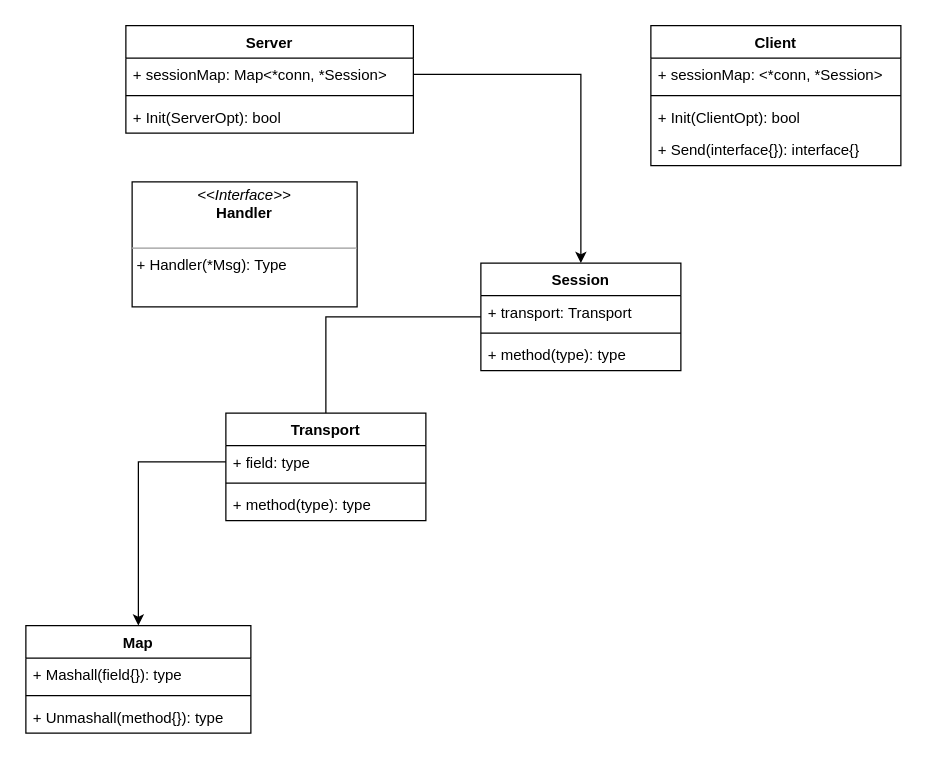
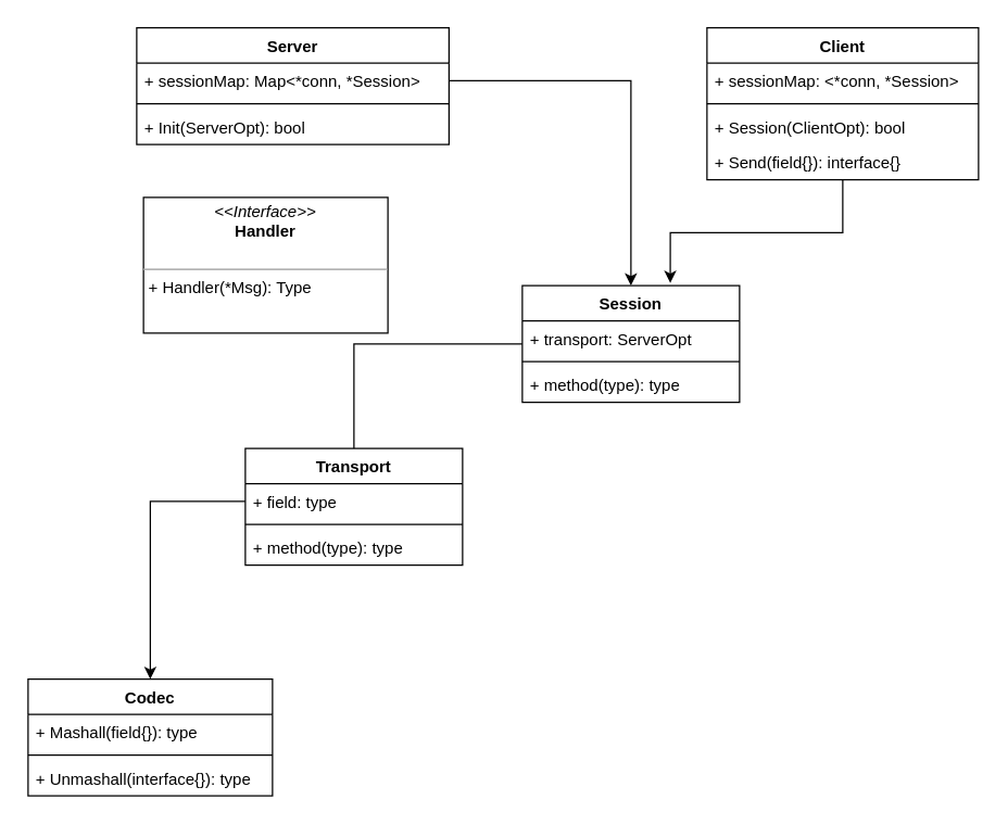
  <mxCell id="0" />
  <mxCell id="1" parent="0" />
  <mxCell id="2" style="edgeStyle=orthogonalEdgeStyle;rounded=0;orthogonalLoop=1;jettySize=auto;html=1;entryX=0.5;entryY=0;entryDx=0;entryDy=0;exitX=1;exitY=0.5;exitDx=0;exitDy=0;" edge="1" parent="1" source="24" target="4"><mxGeometry relative="1" as="geometry"><mxPoint x="330" y="72" as="sourcePoint" /></mxGeometry></mxCell>
  <mxCell id="3" style="edgeStyle=orthogonalEdgeStyle;rounded=0;orthogonalLoop=1;jettySize=auto;html=1;endArrow=none;" edge="1" parent="1" source="4" target="14"><mxGeometry relative="1" as="geometry" /></mxCell>
  <mxCell id="4" value="Session" style="swimlane;fontStyle=1;align=center;verticalAlign=top;childLayout=stackLayout;horizontal=1;startSize=26;horizontalStack=0;resizeParent=1;resizeParentMax=0;resizeLast=0;collapsible=1;marginBottom=0;" vertex="1" parent="1"><mxGeometry x="384" y="210" width="160" height="86" as="geometry" /></mxCell>
- <mxCell id="5" value="+ transport: Transport" style="text;strokeColor=none;fillColor=none;align=left;verticalAlign=top;spacingLeft=4;spacingRight=4;overflow=hidden;rotatable=0;points=[[0,0.5],[1,0.5]];portConstraint=eastwest;" vertex="1" parent="4"><mxGeometry y="26" width="160" height="26" as="geometry" /></mxCell>
+ <mxCell id="5" value="+ transport: ServerOpt" style="text;strokeColor=none;fillColor=none;align=left;verticalAlign=top;spacingLeft=4;spacingRight=4;overflow=hidden;rotatable=0;points=[[0,0.5],[1,0.5]];portConstraint=eastwest;" vertex="1" parent="4"><mxGeometry y="26" width="160" height="26" as="geometry" /></mxCell>
  <mxCell id="6" value="" style="line;strokeWidth=1;fillColor=none;align=left;verticalAlign=middle;spacingTop=-1;spacingLeft=3;spacingRight=3;rotatable=0;labelPosition=right;points=[];portConstraint=eastwest;" vertex="1" parent="4"><mxGeometry y="52" width="160" height="8" as="geometry" /></mxCell>
  <mxCell id="7" value="+ method(type): type" style="text;strokeColor=none;fillColor=none;align=left;verticalAlign=top;spacingLeft=4;spacingRight=4;overflow=hidden;rotatable=0;points=[[0,0.5],[1,0.5]];portConstraint=eastwest;" vertex="1" parent="4"><mxGeometry y="60" width="160" height="26" as="geometry" /></mxCell>
+ <mxCell id="8" style="edgeStyle=orthogonalEdgeStyle;rounded=0;orthogonalLoop=1;jettySize=auto;html=1;entryX=0.681;entryY=-0.023;entryDx=0;entryDy=0;entryPerimeter=0;" edge="1" parent="1" source="9" target="4"><mxGeometry relative="1" as="geometry" /></mxCell>
  <mxCell id="9" value="Client" style="swimlane;fontStyle=1;align=center;verticalAlign=top;childLayout=stackLayout;horizontal=1;startSize=26;horizontalStack=0;resizeParent=1;resizeParentMax=0;resizeLast=0;collapsible=1;marginBottom=0;" vertex="1" parent="1"><mxGeometry x="520" y="20" width="200" height="112" as="geometry" /></mxCell>
  <mxCell id="10" value="+ sessionMap: &lt;*conn, *Session&gt;" style="text;strokeColor=none;fillColor=none;align=left;verticalAlign=top;spacingLeft=4;spacingRight=4;overflow=hidden;rotatable=0;points=[[0,0.5],[1,0.5]];portConstraint=eastwest;" vertex="1" parent="9"><mxGeometry y="26" width="200" height="26" as="geometry" /></mxCell>
  <mxCell id="11" value="" style="line;strokeWidth=1;fillColor=none;align=left;verticalAlign=middle;spacingTop=-1;spacingLeft=3;spacingRight=3;rotatable=0;labelPosition=right;points=[];portConstraint=eastwest;" vertex="1" parent="9"><mxGeometry y="52" width="200" height="8" as="geometry" /></mxCell>
- <mxCell id="12" value="+ Init(ClientOpt): bool" style="text;strokeColor=none;fillColor=none;align=left;verticalAlign=top;spacingLeft=4;spacingRight=4;overflow=hidden;rotatable=0;points=[[0,0.5],[1,0.5]];portConstraint=eastwest;" vertex="1" parent="9"><mxGeometry y="60" width="200" height="26" as="geometry" /></mxCell>
- <mxCell id="13" value="+ Send(interface{}): interface{}" style="text;strokeColor=none;fillColor=none;align=left;verticalAlign=top;spacingLeft=4;spacingRight=4;overflow=hidden;rotatable=0;points=[[0,0.5],[1,0.5]];portConstraint=eastwest;" vertex="1" parent="9"><mxGeometry y="86" width="200" height="26" as="geometry" /></mxCell>
+ <mxCell id="12" value="+ Session(ClientOpt): bool" style="text;strokeColor=none;fillColor=none;align=left;verticalAlign=top;spacingLeft=4;spacingRight=4;overflow=hidden;rotatable=0;points=[[0,0.5],[1,0.5]];portConstraint=eastwest;" vertex="1" parent="9"><mxGeometry y="60" width="200" height="26" as="geometry" /></mxCell>
+ <mxCell id="13" value="+ Send(field{}): interface{}" style="text;strokeColor=none;fillColor=none;align=left;verticalAlign=top;spacingLeft=4;spacingRight=4;overflow=hidden;rotatable=0;points=[[0,0.5],[1,0.5]];portConstraint=eastwest;" vertex="1" parent="9"><mxGeometry y="86" width="200" height="26" as="geometry" /></mxCell>
  <mxCell id="14" value="Transport" style="swimlane;fontStyle=1;align=center;verticalAlign=top;childLayout=stackLayout;horizontal=1;startSize=26;horizontalStack=0;resizeParent=1;resizeParentMax=0;resizeLast=0;collapsible=1;marginBottom=0;" vertex="1" parent="1"><mxGeometry x="180" y="330" width="160" height="86" as="geometry" /></mxCell>
  <mxCell id="15" value="+ field: type" style="text;strokeColor=none;fillColor=none;align=left;verticalAlign=top;spacingLeft=4;spacingRight=4;overflow=hidden;rotatable=0;points=[[0,0.5],[1,0.5]];portConstraint=eastwest;" vertex="1" parent="14"><mxGeometry y="26" width="160" height="26" as="geometry" /></mxCell>
  <mxCell id="16" value="" style="line;strokeWidth=1;fillColor=none;align=left;verticalAlign=middle;spacingTop=-1;spacingLeft=3;spacingRight=3;rotatable=0;labelPosition=right;points=[];portConstraint=eastwest;" vertex="1" parent="14"><mxGeometry y="52" width="160" height="8" as="geometry" /></mxCell>
  <mxCell id="17" value="+ method(type): type" style="text;strokeColor=none;fillColor=none;align=left;verticalAlign=top;spacingLeft=4;spacingRight=4;overflow=hidden;rotatable=0;points=[[0,0.5],[1,0.5]];portConstraint=eastwest;" vertex="1" parent="14"><mxGeometry y="60" width="160" height="26" as="geometry" /></mxCell>
- <mxCell id="18" value="Map" style="swimlane;fontStyle=1;align=center;verticalAlign=top;childLayout=stackLayout;horizontal=1;startSize=26;horizontalStack=0;resizeParent=1;resizeParentMax=0;resizeLast=0;collapsible=1;marginBottom=0;" vertex="1" parent="1"><mxGeometry x="20" y="500" width="180" height="86" as="geometry" /></mxCell>
+ <mxCell id="18" value="Codec" style="swimlane;fontStyle=1;align=center;verticalAlign=top;childLayout=stackLayout;horizontal=1;startSize=26;horizontalStack=0;resizeParent=1;resizeParentMax=0;resizeLast=0;collapsible=1;marginBottom=0;" vertex="1" parent="1"><mxGeometry x="20" y="500" width="180" height="86" as="geometry" /></mxCell>
  <mxCell id="19" value="+ Mashall(field{}): type" style="text;strokeColor=none;fillColor=none;align=left;verticalAlign=top;spacingLeft=4;spacingRight=4;overflow=hidden;rotatable=0;points=[[0,0.5],[1,0.5]];portConstraint=eastwest;" vertex="1" parent="18"><mxGeometry y="26" width="180" height="26" as="geometry" /></mxCell>
  <mxCell id="20" value="" style="line;strokeWidth=1;fillColor=none;align=left;verticalAlign=middle;spacingTop=-1;spacingLeft=3;spacingRight=3;rotatable=0;labelPosition=right;points=[];portConstraint=eastwest;" vertex="1" parent="18"><mxGeometry y="52" width="180" height="8" as="geometry" /></mxCell>
- <mxCell id="21" value="+ Unmashall(method{}): type" style="text;strokeColor=none;fillColor=none;align=left;verticalAlign=top;spacingLeft=4;spacingRight=4;overflow=hidden;rotatable=0;points=[[0,0.5],[1,0.5]];portConstraint=eastwest;" vertex="1" parent="18"><mxGeometry y="60" width="180" height="26" as="geometry" /></mxCell>
+ <mxCell id="21" value="+ Unmashall(interface{}): type" style="text;strokeColor=none;fillColor=none;align=left;verticalAlign=top;spacingLeft=4;spacingRight=4;overflow=hidden;rotatable=0;points=[[0,0.5],[1,0.5]];portConstraint=eastwest;" vertex="1" parent="18"><mxGeometry y="60" width="180" height="26" as="geometry" /></mxCell>
  <mxCell id="22" style="edgeStyle=orthogonalEdgeStyle;rounded=0;orthogonalLoop=1;jettySize=auto;html=1;" edge="1" parent="1" source="15" target="18"><mxGeometry relative="1" as="geometry" /></mxCell>
  <mxCell id="23" value="Server" style="swimlane;fontStyle=1;align=center;verticalAlign=top;childLayout=stackLayout;horizontal=1;startSize=26;horizontalStack=0;resizeParent=1;resizeParentMax=0;resizeLast=0;collapsible=1;marginBottom=0;" vertex="1" parent="1"><mxGeometry x="100" y="20" width="230" height="86" as="geometry" /></mxCell>
  <mxCell id="24" value="+ sessionMap: Map&lt;*conn, *Session&gt;" style="text;strokeColor=none;fillColor=none;align=left;verticalAlign=top;spacingLeft=4;spacingRight=4;overflow=hidden;rotatable=0;points=[[0,0.5],[1,0.5]];portConstraint=eastwest;" vertex="1" parent="23"><mxGeometry y="26" width="230" height="26" as="geometry" /></mxCell>
  <mxCell id="25" value="" style="line;strokeWidth=1;fillColor=none;align=left;verticalAlign=middle;spacingTop=-1;spacingLeft=3;spacingRight=3;rotatable=0;labelPosition=right;points=[];portConstraint=eastwest;" vertex="1" parent="23"><mxGeometry y="52" width="230" height="8" as="geometry" /></mxCell>
  <mxCell id="26" value="+ Init(ServerOpt): bool" style="text;strokeColor=none;fillColor=none;align=left;verticalAlign=top;spacingLeft=4;spacingRight=4;overflow=hidden;rotatable=0;points=[[0,0.5],[1,0.5]];portConstraint=eastwest;" vertex="1" parent="23"><mxGeometry y="60" width="230" height="26" as="geometry" /></mxCell>
  <mxCell id="27" value="&lt;p style=&quot;margin: 0px ; margin-top: 4px ; text-align: center&quot;&gt;&lt;i&gt;&amp;lt;&amp;lt;Interface&amp;gt;&amp;gt;&lt;/i&gt;&lt;br&gt;&lt;b&gt;Handler&lt;/b&gt;&lt;/p&gt;&lt;p style=&quot;margin: 0px ; margin-left: 4px&quot;&gt;&lt;br&gt;&lt;/p&gt;&lt;hr size=&quot;1&quot;&gt;&lt;p style=&quot;margin: 0px ; margin-left: 4px&quot;&gt;+ Handler(*Msg): Type&lt;br&gt;&lt;/p&gt;" style="verticalAlign=top;align=left;overflow=fill;fontSize=12;fontFamily=Helvetica;html=1;" vertex="1" parent="1"><mxGeometry x="105" y="145" width="180" height="100" as="geometry" /></mxCell>
